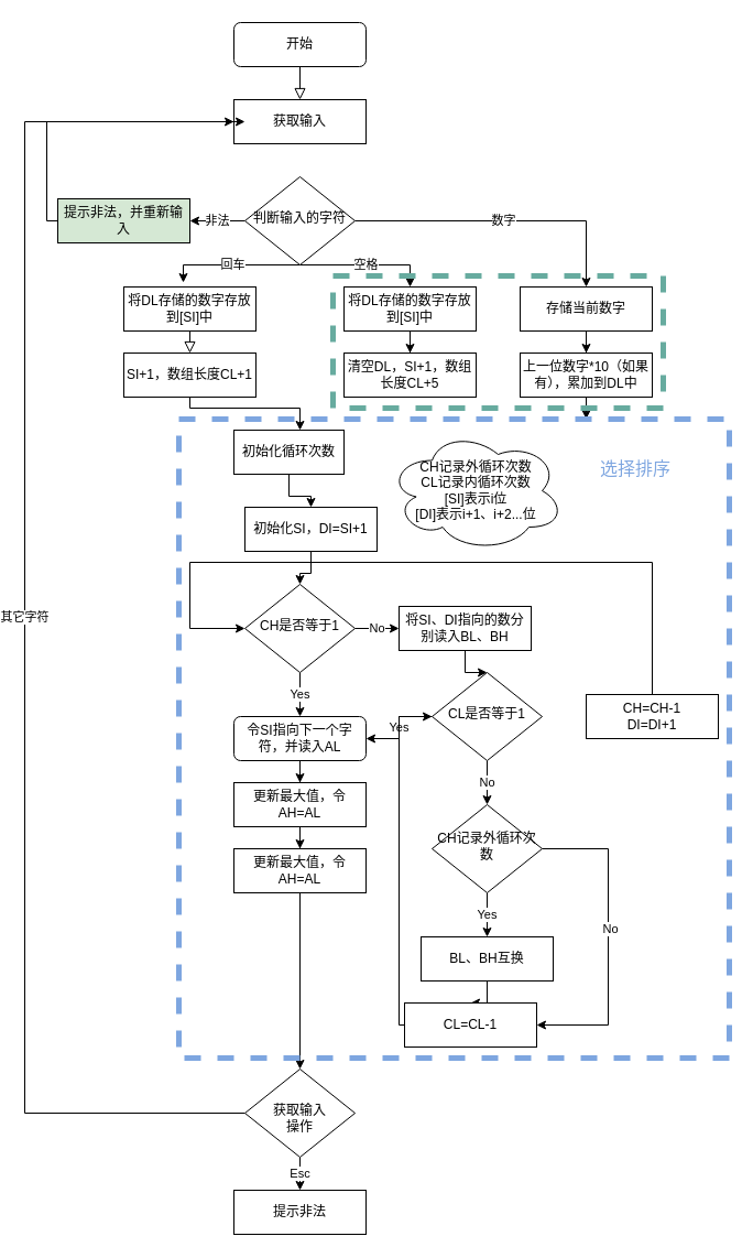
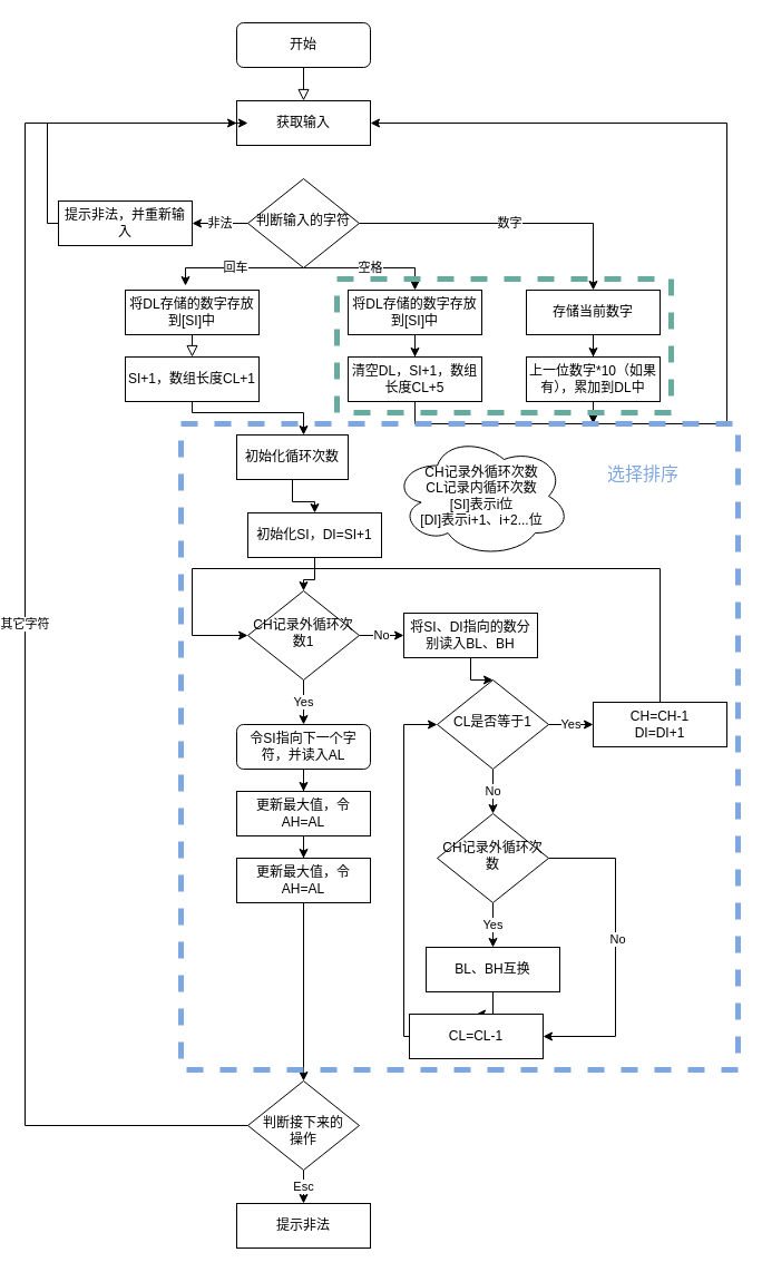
  <mxCell id="0" />
  <mxCell id="1" parent="0" />
  <mxCell id="2" value="" style="rounded=0;html=1;jettySize=auto;orthogonalLoop=1;fontSize=11;endArrow=block;endFill=0;endSize=8;strokeWidth=1;shadow=0;labelBackgroundColor=none;edgeStyle=orthogonalEdgeStyle;entryX=0.5;entryY=0;entryDx=0;entryDy=0;" parent="1" source="3" target="9" edge="1"><mxGeometry relative="1" as="geometry" /></mxCell>
  <mxCell id="3" value="开始" style="rounded=1;whiteSpace=wrap;html=1;fontSize=12;glass=0;strokeWidth=1;shadow=0;" parent="1" vertex="1"><mxGeometry x="210" y="20" width="120" height="40" as="geometry" /></mxCell>
  <mxCell id="4" value="非法" style="edgeStyle=orthogonalEdgeStyle;rounded=0;orthogonalLoop=1;jettySize=auto;html=1;" parent="1" source="8" target="13" edge="1"><mxGeometry relative="1" as="geometry" /></mxCell>
  <mxCell id="5" value="空格" style="edgeStyle=orthogonalEdgeStyle;rounded=0;orthogonalLoop=1;jettySize=auto;html=1;entryX=0.5;entryY=0;entryDx=0;entryDy=0;" edge="1" parent="1" source="8" target="32"><mxGeometry relative="1" as="geometry"><Array as="points"><mxPoint x="370" y="240" /></Array></mxGeometry></mxCell>
  <mxCell id="6" value="回车" style="edgeStyle=orthogonalEdgeStyle;rounded=0;orthogonalLoop=1;jettySize=auto;html=1;entryX=0.45;entryY=-0.1;entryDx=0;entryDy=0;entryPerimeter=0;" edge="1" parent="1" source="8" target="10"><mxGeometry relative="1" as="geometry"><Array as="points"><mxPoint x="164" y="240" /></Array></mxGeometry></mxCell>
  <mxCell id="7" value="数字" style="edgeStyle=orthogonalEdgeStyle;rounded=0;orthogonalLoop=1;jettySize=auto;html=1;entryX=0.5;entryY=0;entryDx=0;entryDy=0;" edge="1" parent="1" source="8" target="36"><mxGeometry relative="1" as="geometry" /></mxCell>
  <mxCell id="8" value="判断输入的字符" style="rhombus;whiteSpace=wrap;html=1;shadow=0;fontFamily=Helvetica;fontSize=12;align=center;strokeWidth=1;spacing=6;spacingTop=-4;" parent="1" vertex="1"><mxGeometry x="220" y="160" width="100" height="80" as="geometry" /></mxCell>
  <mxCell id="9" value="获取输入" style="rounded=0;whiteSpace=wrap;html=1;" parent="1" vertex="1"><mxGeometry x="210" y="90" width="120" height="40" as="geometry" /></mxCell>
  <mxCell id="10" value="将DL存储的数字存放到[SI]中" style="rounded=0;whiteSpace=wrap;html=1;" parent="1" vertex="1"><mxGeometry x="110" y="260" width="120" height="40" as="geometry" /></mxCell>
  <mxCell id="11" value="" style="rounded=0;html=1;jettySize=auto;orthogonalLoop=1;fontSize=11;endArrow=block;endFill=0;endSize=8;strokeWidth=1;shadow=0;labelBackgroundColor=none;edgeStyle=orthogonalEdgeStyle;entryX=0.5;entryY=0;entryDx=0;entryDy=0;exitX=0.5;exitY=1;exitDx=0;exitDy=0;" parent="1" source="10" target="15" edge="1"><mxGeometry relative="1" as="geometry"><mxPoint x="280" y="330" as="sourcePoint" /><mxPoint x="280" y="370" as="targetPoint" /><Array as="points" /></mxGeometry></mxCell>
  <mxCell id="12" style="edgeStyle=orthogonalEdgeStyle;rounded=0;orthogonalLoop=1;jettySize=auto;html=1;entryX=0;entryY=0.5;entryDx=0;entryDy=0;" parent="1" source="13" target="9" edge="1"><mxGeometry relative="1" as="geometry"><Array as="points"><mxPoint x="40" y="200" /><mxPoint x="40" y="110" /></Array></mxGeometry></mxCell>
- <mxCell id="13" value="提示非法，并重新输入" style="rounded=0;whiteSpace=wrap;html=1;fillColor=#d5e8d4;" parent="1" vertex="1"><mxGeometry x="50" y="180" width="120" height="40" as="geometry" /></mxCell>
+ <mxCell id="13" value="提示非法，并重新输入" style="rounded=0;whiteSpace=wrap;html=1;" parent="1" vertex="1"><mxGeometry x="50" y="180" width="120" height="40" as="geometry" /></mxCell>
  <mxCell id="14" value="" style="edgeStyle=orthogonalEdgeStyle;rounded=0;orthogonalLoop=1;jettySize=auto;html=1;" parent="1" source="15" target="23" edge="1"><mxGeometry relative="1" as="geometry"><Array as="points"><mxPoint x="170" y="370" /><mxPoint x="270" y="370" /></Array></mxGeometry></mxCell>
  <mxCell id="15" value="SI+1，数组长度CL+1" style="rounded=0;whiteSpace=wrap;html=1;" parent="1" vertex="1"><mxGeometry x="110" y="320" width="120" height="40" as="geometry" /></mxCell>
  <mxCell id="16" value="其它字符" style="edgeStyle=orthogonalEdgeStyle;rounded=0;orthogonalLoop=1;jettySize=auto;html=1;" parent="1" source="18" edge="1"><mxGeometry relative="1" as="geometry"><mxPoint x="220" y="110" as="targetPoint" /><Array as="points"><mxPoint x="20" y="1010" /><mxPoint x="20" y="110" /></Array></mxGeometry></mxCell>
  <mxCell id="17" value="Esc" style="edgeStyle=orthogonalEdgeStyle;rounded=0;orthogonalLoop=1;jettySize=auto;html=1;" parent="1" source="18" target="19" edge="1"><mxGeometry relative="1" as="geometry" /></mxCell>
- <mxCell id="18" value="&lt;br&gt;获取输入&lt;br&gt;操作" style="rhombus;whiteSpace=wrap;html=1;shadow=0;fontFamily=Helvetica;fontSize=12;align=center;strokeWidth=1;spacing=6;spacingTop=-4;" parent="1" vertex="1"><mxGeometry x="220" y="970" width="100" height="80" as="geometry" /></mxCell>
+ <mxCell id="18" value="&lt;br&gt;判断接下来的&lt;br&gt;操作" style="rhombus;whiteSpace=wrap;html=1;shadow=0;fontFamily=Helvetica;fontSize=12;align=center;strokeWidth=1;spacing=6;spacingTop=-4;" parent="1" vertex="1"><mxGeometry x="220" y="970" width="100" height="80" as="geometry" /></mxCell>
  <mxCell id="19" value="提示非法" style="rounded=0;whiteSpace=wrap;html=1;" parent="1" vertex="1"><mxGeometry x="210" y="1080" width="120" height="40" as="geometry" /></mxCell>
  <mxCell id="20" value="" style="edgeStyle=orthogonalEdgeStyle;rounded=0;orthogonalLoop=1;jettySize=auto;html=1;" parent="1" source="21" target="26" edge="1"><mxGeometry relative="1" as="geometry" /></mxCell>
  <mxCell id="21" value="初始化SI，DI=SI+1" style="rounded=0;whiteSpace=wrap;html=1;" parent="1" vertex="1"><mxGeometry x="220" y="460" width="120" height="40" as="geometry" /></mxCell>
  <mxCell id="22" value="" style="edgeStyle=orthogonalEdgeStyle;rounded=0;orthogonalLoop=1;jettySize=auto;html=1;" parent="1" source="23" target="21" edge="1"><mxGeometry relative="1" as="geometry" /></mxCell>
  <mxCell id="23" value="初始化循环次数" style="rounded=0;whiteSpace=wrap;html=1;" parent="1" vertex="1"><mxGeometry x="210" y="390" width="100" height="40" as="geometry" /></mxCell>
  <mxCell id="24" value="Yes" style="edgeStyle=orthogonalEdgeStyle;rounded=0;orthogonalLoop=1;jettySize=auto;html=1;" parent="1" source="26" target="28" edge="1"><mxGeometry relative="1" as="geometry" /></mxCell>
  <mxCell id="25" value="No" style="edgeStyle=orthogonalEdgeStyle;rounded=0;orthogonalLoop=1;jettySize=auto;html=1;" edge="1" parent="1" source="26" target="42"><mxGeometry relative="1" as="geometry" /></mxCell>
- <mxCell id="26" value="CH是否等于1" style="rhombus;whiteSpace=wrap;html=1;shadow=0;fontFamily=Helvetica;fontSize=12;align=center;strokeWidth=1;spacing=6;spacingTop=-4;" parent="1" vertex="1"><mxGeometry x="220" y="530" width="100" height="80" as="geometry" /></mxCell>
+ <mxCell id="26" value="CH记录外循环次数1" style="rhombus;whiteSpace=wrap;html=1;shadow=0;fontFamily=Helvetica;fontSize=12;align=center;strokeWidth=1;spacing=6;spacingTop=-4;" parent="1" vertex="1"><mxGeometry x="220" y="530" width="100" height="80" as="geometry" /></mxCell>
  <mxCell id="27" value="" style="edgeStyle=orthogonalEdgeStyle;rounded=0;orthogonalLoop=1;jettySize=auto;html=1;" edge="1" parent="1" source="28" target="30"><mxGeometry relative="1" as="geometry" /></mxCell>
  <mxCell id="28" value="令SI指向下一个字符，并读入AL" style="whiteSpace=wrap;html=1;rounded=1;" parent="1" vertex="1"><mxGeometry x="210" y="650" width="120" height="40" as="geometry" /></mxCell>
  <mxCell id="29" value="" style="edgeStyle=orthogonalEdgeStyle;rounded=0;orthogonalLoop=1;jettySize=auto;html=1;" edge="1" parent="1" source="30" target="40"><mxGeometry relative="1" as="geometry" /></mxCell>
  <mxCell id="30" value="更新最大值，令AH=AL" style="rounded=0;whiteSpace=wrap;html=1;" parent="1" vertex="1"><mxGeometry x="210" y="710" width="120" height="40" as="geometry" /></mxCell>
  <mxCell id="31" value="" style="edgeStyle=orthogonalEdgeStyle;rounded=0;orthogonalLoop=1;jettySize=auto;html=1;" edge="1" parent="1" source="32" target="34"><mxGeometry relative="1" as="geometry" /></mxCell>
  <mxCell id="32" value="将DL存储的数字存放到[SI]中" style="rounded=0;whiteSpace=wrap;html=1;" vertex="1" parent="1"><mxGeometry x="310" y="260" width="120" height="40" as="geometry" /></mxCell>
+ <mxCell id="33" style="edgeStyle=orthogonalEdgeStyle;rounded=0;orthogonalLoop=1;jettySize=auto;html=1;entryX=1;entryY=0.5;entryDx=0;entryDy=0;" edge="1" parent="1" source="34" target="9"><mxGeometry relative="1" as="geometry"><Array as="points"><mxPoint x="370" y="380" /><mxPoint x="650" y="380" /><mxPoint x="650" y="110" /></Array></mxGeometry></mxCell>
  <mxCell id="34" value="清空DL，SI+1，数组长度CL+5" style="rounded=0;whiteSpace=wrap;html=1;" vertex="1" parent="1"><mxGeometry x="310" y="320" width="120" height="40" as="geometry" /></mxCell>
  <mxCell id="35" value="" style="edgeStyle=orthogonalEdgeStyle;rounded=0;orthogonalLoop=1;jettySize=auto;html=1;" edge="1" parent="1" source="36" target="38"><mxGeometry relative="1" as="geometry" /></mxCell>
  <mxCell id="36" value="存储当前数字" style="rounded=0;whiteSpace=wrap;html=1;" vertex="1" parent="1"><mxGeometry x="470" y="260" width="120" height="40" as="geometry" /></mxCell>
  <mxCell id="37" style="edgeStyle=orthogonalEdgeStyle;rounded=0;orthogonalLoop=1;jettySize=auto;html=1;" edge="1" parent="1" source="38"><mxGeometry relative="1" as="geometry"><mxPoint x="530" y="380" as="targetPoint" /></mxGeometry></mxCell>
  <mxCell id="38" value="上一位数字*10（如果有），累加到DL中" style="rounded=0;whiteSpace=wrap;html=1;" vertex="1" parent="1"><mxGeometry x="470" y="320" width="120" height="40" as="geometry" /></mxCell>
  <mxCell id="39" value="" style="edgeStyle=orthogonalEdgeStyle;rounded=0;orthogonalLoop=1;jettySize=auto;html=1;" edge="1" parent="1" source="40" target="18"><mxGeometry relative="1" as="geometry" /></mxCell>
  <mxCell id="40" value="更新最大值，令AH=AL" style="rounded=0;whiteSpace=wrap;html=1;" vertex="1" parent="1"><mxGeometry x="210" y="770" width="120" height="40" as="geometry" /></mxCell>
  <mxCell id="41" value="" style="edgeStyle=orthogonalEdgeStyle;rounded=0;orthogonalLoop=1;jettySize=auto;html=1;" edge="1" parent="1" source="42" target="45"><mxGeometry relative="1" as="geometry" /></mxCell>
  <mxCell id="42" value="将SI、DI指向的数分别读入BL、BH" style="rounded=0;whiteSpace=wrap;html=1;" vertex="1" parent="1"><mxGeometry x="360" y="550" width="120" height="40" as="geometry" /></mxCell>
  <mxCell id="43" value="No" style="edgeStyle=orthogonalEdgeStyle;rounded=0;orthogonalLoop=1;jettySize=auto;html=1;" edge="1" parent="1" source="45" target="49"><mxGeometry relative="1" as="geometry" /></mxCell>
- <mxCell id="44" value="Yes" style="edgeStyle=orthogonalEdgeStyle;rounded=0;orthogonalLoop=1;jettySize=auto;html=1;" edge="1" parent="1" source="45" target="28"><mxGeometry relative="1" as="geometry" /></mxCell>
+ <mxCell id="44" value="Yes" style="edgeStyle=orthogonalEdgeStyle;rounded=0;orthogonalLoop=1;jettySize=auto;html=1;" edge="1" parent="1" source="45" target="55"><mxGeometry relative="1" as="geometry" /></mxCell>
  <mxCell id="45" value="CL是否等于1" style="rhombus;whiteSpace=wrap;html=1;shadow=0;fontFamily=Helvetica;fontSize=12;align=center;strokeWidth=1;spacing=6;spacingTop=-4;" vertex="1" parent="1"><mxGeometry x="390" y="610" width="100" height="80" as="geometry" /></mxCell>
  <mxCell id="46" value="Yes" style="edgeStyle=orthogonalEdgeStyle;rounded=0;orthogonalLoop=1;jettySize=auto;html=1;" edge="1" parent="1" source="49" target="51"><mxGeometry relative="1" as="geometry" /></mxCell>
  <mxCell id="47" style="edgeStyle=orthogonalEdgeStyle;rounded=0;orthogonalLoop=1;jettySize=auto;html=1;entryX=1;entryY=0.5;entryDx=0;entryDy=0;" edge="1" parent="1" source="49" target="53"><mxGeometry relative="1" as="geometry"><Array as="points"><mxPoint x="550" y="770" /><mxPoint x="550" y="930" /></Array></mxGeometry></mxCell>
  <mxCell id="48" value="No" style="edgeLabel;html=1;align=center;verticalAlign=middle;resizable=0;points=[];" vertex="1" connectable="0" parent="47"><mxGeometry x="-0.074" y="1" relative="1" as="geometry"><mxPoint as="offset" /></mxGeometry></mxCell>
  <mxCell id="49" value="CH记录外循环次数" style="rhombus;whiteSpace=wrap;html=1;shadow=0;fontFamily=Helvetica;fontSize=12;align=center;strokeWidth=1;spacing=6;spacingTop=-4;" vertex="1" parent="1"><mxGeometry x="390" y="730" width="100" height="80" as="geometry" /></mxCell>
  <mxCell id="50" value="" style="edgeStyle=orthogonalEdgeStyle;rounded=0;orthogonalLoop=1;jettySize=auto;html=1;" edge="1" parent="1" source="51" target="53"><mxGeometry relative="1" as="geometry" /></mxCell>
  <mxCell id="51" value="BL、BH互换" style="rounded=0;whiteSpace=wrap;html=1;" vertex="1" parent="1"><mxGeometry x="380" y="850" width="120" height="40" as="geometry" /></mxCell>
  <mxCell id="52" style="edgeStyle=orthogonalEdgeStyle;rounded=0;orthogonalLoop=1;jettySize=auto;html=1;entryX=0;entryY=0.5;entryDx=0;entryDy=0;" edge="1" parent="1" source="53" target="45"><mxGeometry relative="1" as="geometry"><Array as="points"><mxPoint x="360" y="930" /><mxPoint x="360" y="650" /></Array></mxGeometry></mxCell>
  <mxCell id="53" value="CL=CL-1" style="rounded=0;whiteSpace=wrap;html=1;" vertex="1" parent="1"><mxGeometry x="365" y="910" width="120" height="40" as="geometry" /></mxCell>
  <mxCell id="54" style="edgeStyle=orthogonalEdgeStyle;rounded=0;orthogonalLoop=1;jettySize=auto;html=1;entryX=0;entryY=0.5;entryDx=0;entryDy=0;" edge="1" parent="1" source="55" target="26"><mxGeometry relative="1" as="geometry"><Array as="points"><mxPoint x="590" y="510" /><mxPoint x="170" y="510" /><mxPoint x="170" y="570" /></Array></mxGeometry></mxCell>
  <mxCell id="55" value="CH=CH-1&lt;br&gt;DI=DI+1" style="rounded=0;whiteSpace=wrap;html=1;" vertex="1" parent="1"><mxGeometry x="530" y="630" width="120" height="40" as="geometry" /></mxCell>
  <mxCell id="56" value="CH记录外循环次数&lt;br&gt;CL记录内循环次数&lt;br&gt;[SI]表示i位&lt;br&gt;[DI]表示i+1、i+2...位" style="ellipse;shape=cloud;whiteSpace=wrap;html=1;" vertex="1" parent="1"><mxGeometry x="350" y="390" width="160" height="110" as="geometry" /></mxCell>
  <mxCell id="57" value="" style="rounded=0;whiteSpace=wrap;html=1;strokeColor=#7EA6E0;dashed=1;strokeWidth=5;gradientColor=none;fillColor=none;" vertex="1" parent="1"><mxGeometry x="160" y="380" width="500" height="580" as="geometry" /></mxCell>
  <mxCell id="58" value="" style="rounded=0;whiteSpace=wrap;html=1;strokeColor=#67AB9F;dashed=1;strokeWidth=5;gradientColor=none;fillColor=none;" vertex="1" parent="1"><mxGeometry x="300" y="250" width="300" height="120" as="geometry" /></mxCell>
  <mxCell id="59" value="&lt;font style=&quot;font-size: 16px;&quot; color=&quot;#7ea6e0&quot;&gt;选择排序&lt;/font&gt;" style="text;html=1;strokeColor=none;fillColor=none;align=center;verticalAlign=middle;whiteSpace=wrap;rounded=0;dashed=1;" vertex="1" parent="1"><mxGeometry x="530" y="400" width="90" height="50" as="geometry" /></mxCell>
